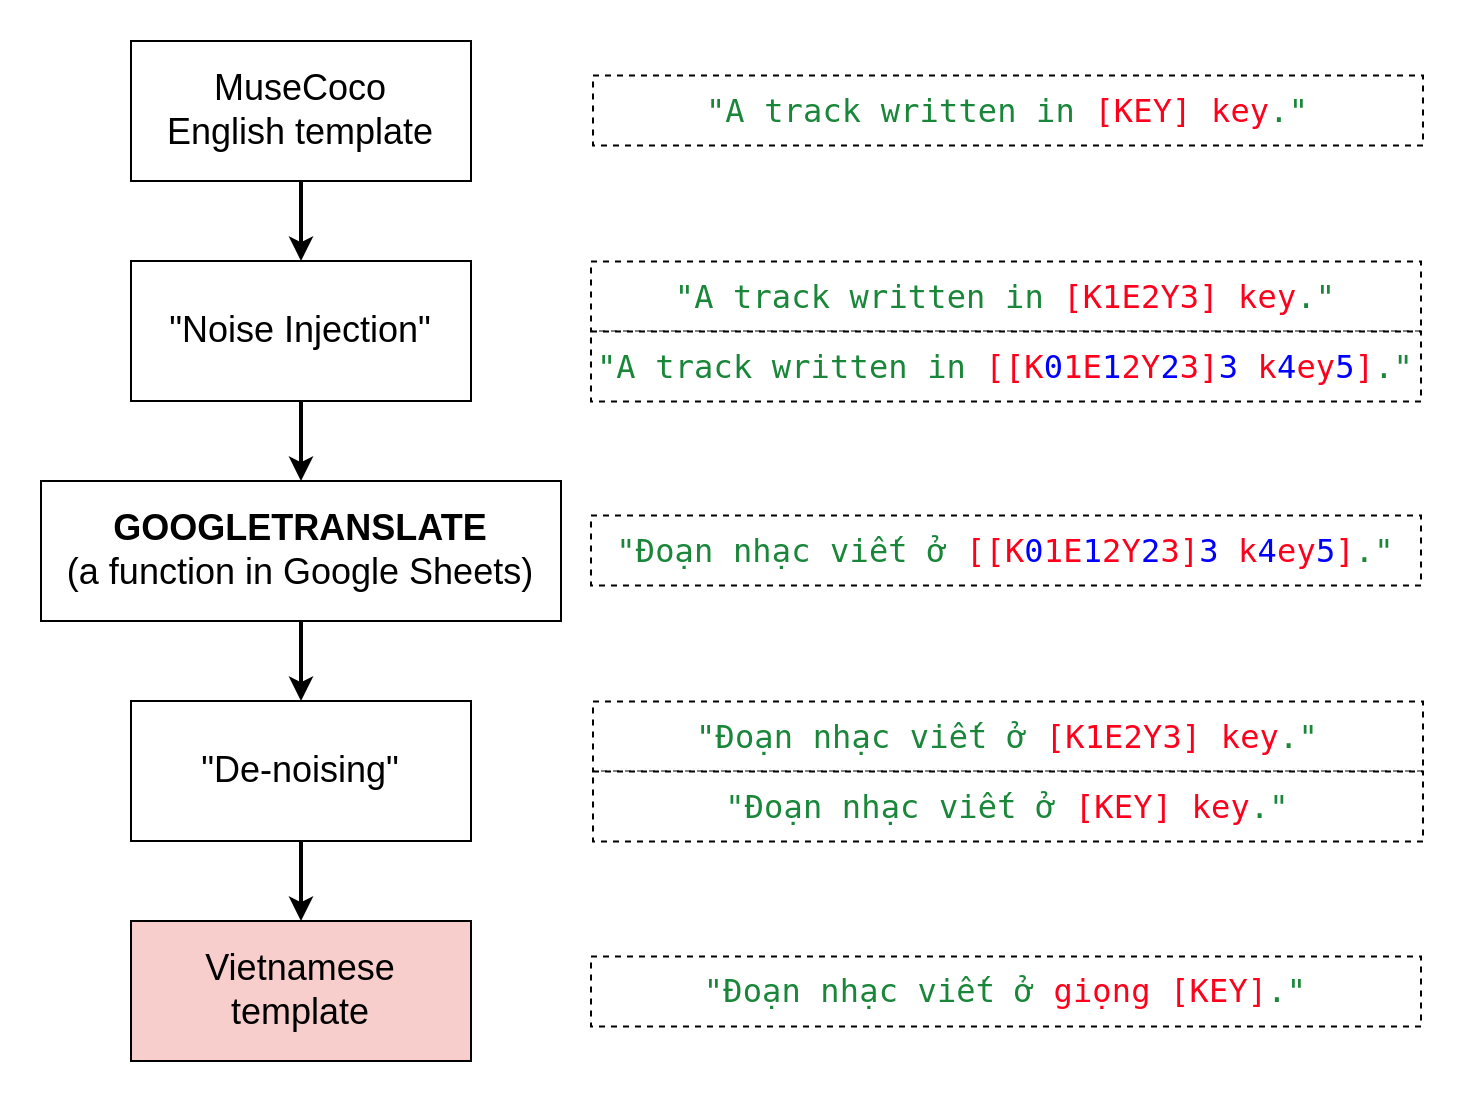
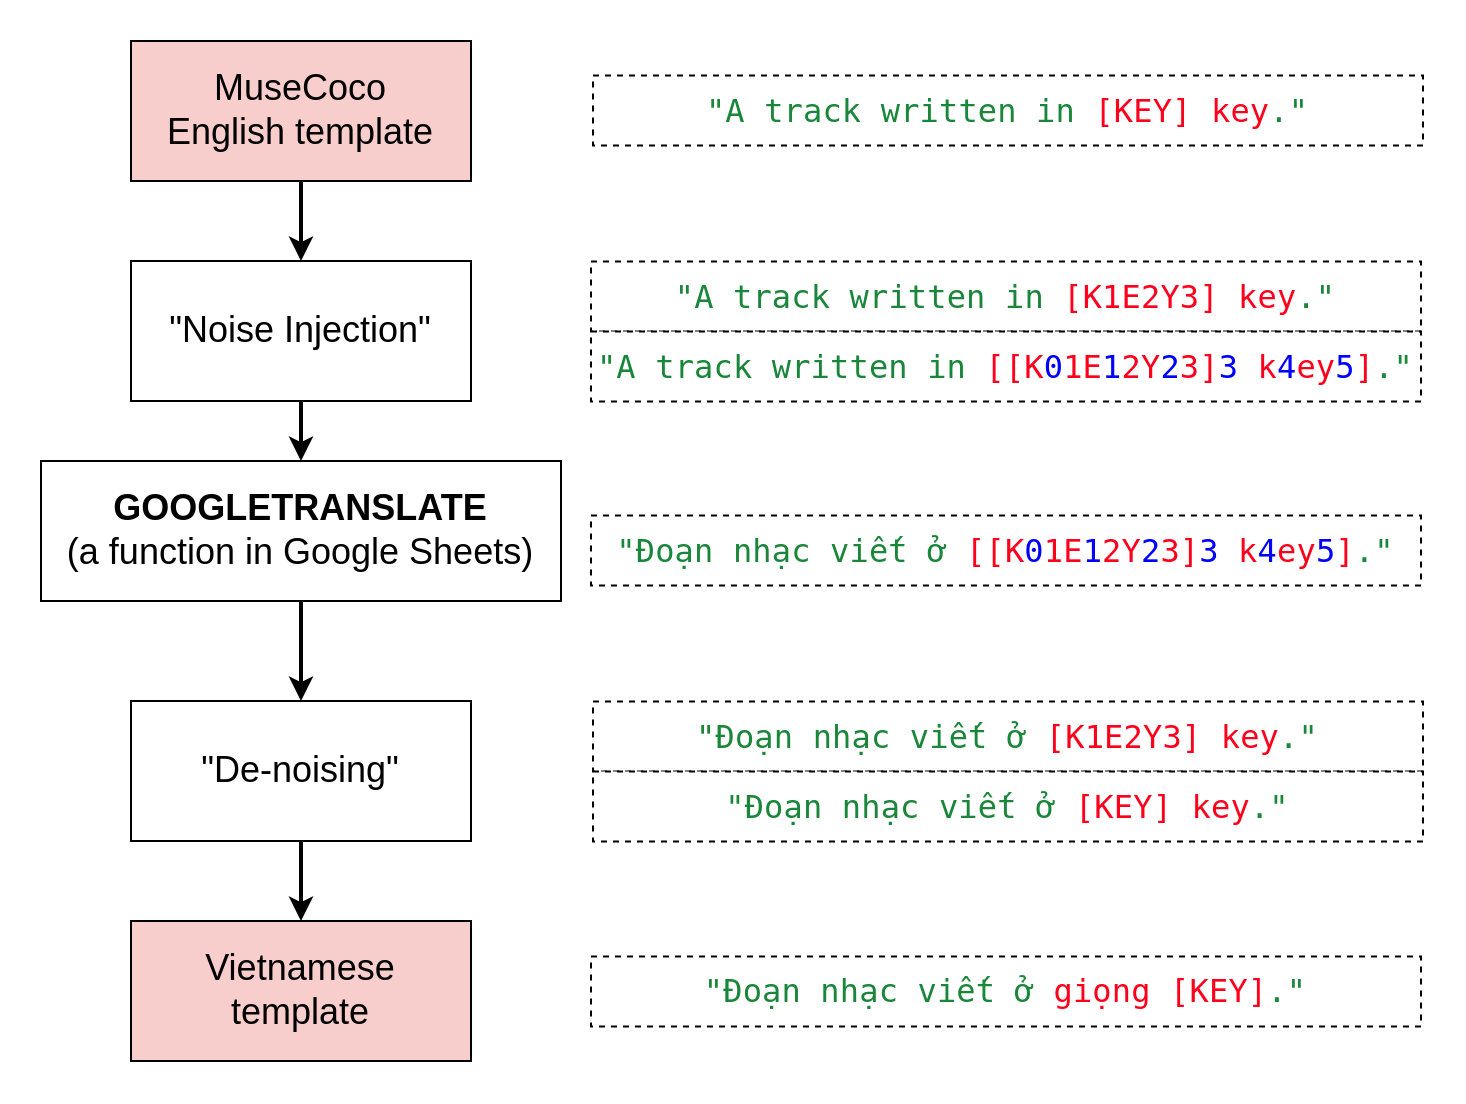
  <mxCell id="0" />
  <mxCell id="1" parent="0" />
  <mxCell id="2" value="" style="edgeStyle=orthogonalEdgeStyle;rounded=0;orthogonalLoop=1;jettySize=auto;html=1;strokeWidth=2;" edge="1" parent="1" source="3" target="5"><mxGeometry relative="1" as="geometry" /></mxCell>
- <mxCell id="3" value="&lt;font style=&quot;font-size: 18px;&quot;&gt;MuseCoco&lt;/font&gt;&lt;div&gt;&lt;font style=&quot;font-size: 18px;&quot;&gt;English template&lt;/font&gt;&lt;/div&gt;" style="rounded=0;whiteSpace=wrap;html=1;" parent="1" vertex="1"><mxGeometry x="65" y="20" width="170" height="70" as="geometry" /></mxCell>
+ <mxCell id="3" value="&lt;font style=&quot;font-size: 18px;&quot;&gt;MuseCoco&lt;/font&gt;&lt;div&gt;&lt;font style=&quot;font-size: 18px;&quot;&gt;English template&lt;/font&gt;&lt;/div&gt;" style="rounded=0;whiteSpace=wrap;html=1;fillColor=#f8cecc;" parent="1" vertex="1"><mxGeometry x="65" y="20" width="170" height="70" as="geometry" /></mxCell>
  <mxCell id="4" value="" style="edgeStyle=orthogonalEdgeStyle;rounded=0;orthogonalLoop=1;jettySize=auto;html=1;strokeWidth=2;" edge="1" parent="1" source="5" target="7"><mxGeometry relative="1" as="geometry" /></mxCell>
  <mxCell id="5" value="&lt;font size=&quot;4&quot;&gt;&quot;Noise Injection&quot;&lt;/font&gt;" style="rounded=0;whiteSpace=wrap;html=1;" parent="1" vertex="1"><mxGeometry x="65" y="130" width="170" height="70" as="geometry" /></mxCell>
  <mxCell id="6" value="" style="edgeStyle=orthogonalEdgeStyle;rounded=0;orthogonalLoop=1;jettySize=auto;html=1;strokeWidth=2;" edge="1" parent="1" source="7" target="9"><mxGeometry relative="1" as="geometry" /></mxCell>
- <mxCell id="7" value="&lt;div&gt;&lt;font size=&quot;4&quot;&gt;&lt;b&gt;GOOGLETRANSLATE&lt;/b&gt;&lt;/font&gt;&lt;/div&gt;&lt;div&gt;&lt;font size=&quot;4&quot;&gt;(a function&amp;nbsp;&lt;/font&gt;&lt;font size=&quot;4&quot;&gt;in&amp;nbsp;&lt;/font&gt;&lt;span style=&quot;font-size: large;&quot;&gt;Google Sheets)&lt;/span&gt;&lt;/div&gt;" style="rounded=0;whiteSpace=wrap;html=1;" parent="1" vertex="1"><mxGeometry x="20" y="240" width="260" height="70" as="geometry" /></mxCell>
+ <mxCell id="7" value="&lt;div&gt;&lt;font size=&quot;4&quot;&gt;&lt;b&gt;GOOGLETRANSLATE&lt;/b&gt;&lt;/font&gt;&lt;/div&gt;&lt;div&gt;&lt;font size=&quot;4&quot;&gt;(a function&amp;nbsp;&lt;/font&gt;&lt;font size=&quot;4&quot;&gt;in&amp;nbsp;&lt;/font&gt;&lt;span style=&quot;font-size: large;&quot;&gt;Google Sheets)&lt;/span&gt;&lt;/div&gt;" style="rounded=0;whiteSpace=wrap;html=1;" parent="1" vertex="1"><mxGeometry x="20" y="230" width="260" height="70" as="geometry" /></mxCell>
  <mxCell id="8" value="" style="edgeStyle=orthogonalEdgeStyle;rounded=0;orthogonalLoop=1;jettySize=auto;html=1;strokeWidth=2;" edge="1" parent="1" source="9" target="10"><mxGeometry relative="1" as="geometry" /></mxCell>
  <mxCell id="9" value="&lt;font size=&quot;4&quot;&gt;&quot;De-noising&quot;&lt;/font&gt;" style="rounded=0;whiteSpace=wrap;html=1;" parent="1" vertex="1"><mxGeometry x="65" y="350" width="170" height="70" as="geometry" /></mxCell>
  <mxCell id="10" value="&lt;div&gt;&lt;font style=&quot;font-size: 18px;&quot;&gt;Vietnamese&lt;/font&gt;&lt;/div&gt;&lt;div&gt;&lt;font style=&quot;font-size: 18px;&quot;&gt;template&lt;/font&gt;&lt;/div&gt;" style="rounded=0;whiteSpace=wrap;html=1;fillColor=#f8cecc;" parent="1" vertex="1"><mxGeometry x="65" y="460" width="170" height="70" as="geometry" /></mxCell>
  <mxCell id="11" value="&lt;span style=&quot;color: rgb(25, 134, 57); font-family: monospace, monospace; caret-color: rgb(31, 31, 31); font-size: 16px; letter-spacing: 0.08px;&quot;&gt;&quot;A track written in &lt;/span&gt;&lt;span style=&quot;font-family: monospace, monospace; caret-color: rgb(31, 31, 31); font-size: 16px; letter-spacing: 0.08px;&quot;&gt;&lt;font color=&quot;#ff001c&quot;&gt;[KEY] key&lt;/font&gt;&lt;/span&gt;&lt;span style=&quot;color: rgb(25, 134, 57); font-family: monospace, monospace; caret-color: rgb(31, 31, 31); font-size: 16px; letter-spacing: 0.08px;&quot;&gt;.&quot;&lt;/span&gt;" style="rounded=0;whiteSpace=wrap;html=1;align=center;verticalAlign=middle;dashed=1;strokeWidth=1;" vertex="1" parent="1"><mxGeometry x="296" y="37.25" width="415" height="35" as="geometry" /></mxCell>
  <mxCell id="12" value="&lt;span style=&quot;color: rgb(25, 134, 57); font-family: monospace, monospace; caret-color: rgb(31, 31, 31); font-size: 16px; letter-spacing: 0.08px;&quot;&gt;&quot;A track written in&amp;nbsp;&lt;/span&gt;&lt;span style=&quot;font-family: monospace, monospace; caret-color: rgb(31, 31, 31); font-size: 16px; letter-spacing: 0.08px;&quot;&gt;&lt;font color=&quot;#ff001c&quot;&gt;[K1E2Y3] key&lt;/font&gt;&lt;/span&gt;&lt;span style=&quot;color: rgb(25, 134, 57); font-family: monospace, monospace; caret-color: rgb(31, 31, 31); font-size: 16px; letter-spacing: 0.08px;&quot;&gt;.&quot;&lt;/span&gt;" style="rounded=0;whiteSpace=wrap;html=1;align=center;verticalAlign=middle;dashed=1;strokeWidth=1;" vertex="1" parent="1"><mxGeometry x="295" y="130.25" width="415" height="35" as="geometry" /></mxCell>
  <mxCell id="13" value="&lt;span style=&quot;color: rgb(25, 134, 57); font-family: monospace, monospace; caret-color: rgb(31, 31, 31); font-size: 16px; letter-spacing: 0.08px;&quot;&gt;&quot;Đoạn nhạc viết ở&amp;nbsp;&lt;/span&gt;&lt;span style=&quot;font-family: monospace, monospace; caret-color: rgb(31, 31, 31); font-size: 16px; letter-spacing: 0.08px;&quot;&gt;&lt;font color=&quot;#ff001c&quot;&gt;[K&lt;/font&gt;&lt;font color=&quot;#ff001c&quot;&gt;1E&lt;/font&gt;&lt;font color=&quot;#ff001c&quot;&gt;2Y&lt;/font&gt;&lt;font color=&quot;#ff001c&quot;&gt;3]&lt;/font&gt;&lt;font color=&quot;#ff001c&quot;&gt;&amp;nbsp;k&lt;/font&gt;&lt;font color=&quot;#ff001c&quot;&gt;ey&lt;/font&gt;&lt;/span&gt;&lt;span style=&quot;color: rgb(25, 134, 57); font-family: monospace, monospace; caret-color: rgb(31, 31, 31); font-size: 16px; letter-spacing: 0.08px;&quot;&gt;.&quot;&lt;/span&gt;" style="rounded=0;whiteSpace=wrap;html=1;align=center;verticalAlign=middle;dashed=1;strokeWidth=1;" vertex="1" parent="1"><mxGeometry x="296" y="350.25" width="415" height="35" as="geometry" /></mxCell>
  <mxCell id="14" value="&lt;span style=&quot;color: rgb(25, 134, 57); font-family: monospace, monospace; caret-color: rgb(31, 31, 31); font-size: 16px; letter-spacing: 0.08px;&quot;&gt;&quot;Đoạn nhạc viết ở &lt;/span&gt;&lt;font style=&quot;caret-color: rgb(31, 31, 31); font-family: monospace, monospace; font-size: 16px; letter-spacing: 0.08px;&quot; color=&quot;#ff001c&quot;&gt;giọng&lt;/font&gt;&lt;font style=&quot;caret-color: rgb(31, 31, 31); font-family: monospace, monospace; font-size: 16px; letter-spacing: 0.08px;&quot; color=&quot;#ff001c&quot;&gt;&amp;nbsp;&lt;/font&gt;&lt;span style=&quot;font-family: monospace, monospace; caret-color: rgb(31, 31, 31); font-size: 16px; letter-spacing: 0.08px;&quot;&gt;&lt;font color=&quot;#ff001c&quot;&gt;[K&lt;/font&gt;&lt;font color=&quot;#ff001c&quot;&gt;E&lt;/font&gt;&lt;font color=&quot;#ff001c&quot;&gt;Y&lt;/font&gt;&lt;font color=&quot;#ff001c&quot;&gt;]&lt;/font&gt;&lt;/span&gt;&lt;span style=&quot;color: rgb(25, 134, 57); font-family: monospace, monospace; caret-color: rgb(31, 31, 31); font-size: 16px; letter-spacing: 0.08px;&quot;&gt;.&quot;&lt;/span&gt;" style="rounded=0;whiteSpace=wrap;html=1;align=center;verticalAlign=middle;dashed=1;strokeWidth=1;" vertex="1" parent="1"><mxGeometry x="295" y="477.75" width="415" height="35" as="geometry" /></mxCell>
  <mxCell id="15" value="&lt;span style=&quot;color: rgb(25, 134, 57); font-family: monospace, monospace; caret-color: rgb(31, 31, 31); font-size: 16px; letter-spacing: 0.08px;&quot;&gt;&quot;Đoạn nhạc viết ở&amp;nbsp;&lt;/span&gt;&lt;span style=&quot;font-family: monospace, monospace; caret-color: rgb(31, 31, 31); font-size: 16px; letter-spacing: 0.08px;&quot;&gt;&lt;font color=&quot;#ff001c&quot;&gt;[[K&lt;/font&gt;&lt;font color=&quot;#0000ff&quot;&gt;0&lt;/font&gt;&lt;font color=&quot;#ff001c&quot;&gt;1E&lt;/font&gt;&lt;font color=&quot;#0000ff&quot;&gt;1&lt;/font&gt;&lt;font color=&quot;#ff001c&quot;&gt;2Y&lt;/font&gt;&lt;font color=&quot;#0000ff&quot;&gt;2&lt;/font&gt;&lt;font color=&quot;#ff001c&quot;&gt;3]&lt;/font&gt;&lt;font color=&quot;#0000ff&quot;&gt;3&lt;/font&gt;&lt;font color=&quot;#ff001c&quot;&gt;&amp;nbsp;k&lt;/font&gt;&lt;font color=&quot;#0000ff&quot;&gt;4&lt;/font&gt;&lt;font color=&quot;#ff001c&quot;&gt;ey&lt;/font&gt;&lt;font color=&quot;#0000ff&quot;&gt;5&lt;/font&gt;&lt;font color=&quot;#ff001c&quot;&gt;]&lt;/font&gt;&lt;/span&gt;&lt;span style=&quot;color: rgb(25, 134, 57); font-family: monospace, monospace; caret-color: rgb(31, 31, 31); font-size: 16px; letter-spacing: 0.08px;&quot;&gt;.&quot;&lt;/span&gt;" style="rounded=0;whiteSpace=wrap;html=1;align=center;verticalAlign=middle;dashed=1;strokeWidth=1;" vertex="1" parent="1"><mxGeometry x="295" y="257.25" width="415" height="35" as="geometry" /></mxCell>
  <mxCell id="16" value="&lt;span style=&quot;color: rgb(25, 134, 57); font-family: monospace, monospace; caret-color: rgb(31, 31, 31); font-size: 16px; letter-spacing: 0.08px;&quot;&gt;&quot;A track written in &lt;/span&gt;&lt;span style=&quot;font-family: monospace, monospace; caret-color: rgb(31, 31, 31); font-size: 16px; letter-spacing: 0.08px;&quot;&gt;&lt;font color=&quot;#ff001c&quot;&gt;[[K&lt;/font&gt;&lt;font color=&quot;#0000ff&quot;&gt;0&lt;/font&gt;&lt;font color=&quot;#ff001c&quot;&gt;1E&lt;/font&gt;&lt;font color=&quot;#0000ff&quot;&gt;1&lt;/font&gt;&lt;font color=&quot;#ff001c&quot;&gt;2Y&lt;/font&gt;&lt;font color=&quot;#0000ff&quot;&gt;2&lt;/font&gt;&lt;font color=&quot;#ff001c&quot;&gt;3]&lt;/font&gt;&lt;font color=&quot;#0000ff&quot;&gt;3&lt;/font&gt;&lt;font color=&quot;#ff001c&quot;&gt; k&lt;/font&gt;&lt;font color=&quot;#0000ff&quot;&gt;4&lt;/font&gt;&lt;font color=&quot;#ff001c&quot;&gt;ey&lt;/font&gt;&lt;font color=&quot;#0000ff&quot;&gt;5&lt;/font&gt;&lt;font color=&quot;#ff001c&quot;&gt;]&lt;/font&gt;&lt;/span&gt;&lt;span style=&quot;color: rgb(25, 134, 57); font-family: monospace, monospace; caret-color: rgb(31, 31, 31); font-size: 16px; letter-spacing: 0.08px;&quot;&gt;.&quot;&lt;/span&gt;" style="rounded=0;whiteSpace=wrap;html=1;align=center;verticalAlign=middle;dashed=1;strokeWidth=1;" vertex="1" parent="1"><mxGeometry x="295" y="165.25" width="415" height="35" as="geometry" /></mxCell>
  <mxCell id="17" value="&lt;span style=&quot;color: rgb(25, 134, 57); font-family: monospace, monospace; caret-color: rgb(31, 31, 31); font-size: 16px; letter-spacing: 0.08px;&quot;&gt;&quot;Đoạn nhạc viết ở&amp;nbsp;&lt;/span&gt;&lt;span style=&quot;font-family: monospace, monospace; caret-color: rgb(31, 31, 31); font-size: 16px; letter-spacing: 0.08px;&quot;&gt;&lt;font color=&quot;#ff001c&quot;&gt;[K&lt;/font&gt;&lt;font color=&quot;#ff001c&quot;&gt;E&lt;/font&gt;&lt;font color=&quot;#ff001c&quot;&gt;Y&lt;/font&gt;&lt;font color=&quot;#ff001c&quot;&gt;]&lt;/font&gt;&lt;font color=&quot;#ff001c&quot;&gt;&amp;nbsp;k&lt;/font&gt;&lt;font color=&quot;#ff001c&quot;&gt;ey&lt;/font&gt;&lt;/span&gt;&lt;span style=&quot;color: rgb(25, 134, 57); font-family: monospace, monospace; caret-color: rgb(31, 31, 31); font-size: 16px; letter-spacing: 0.08px;&quot;&gt;.&quot;&lt;/span&gt;" style="rounded=0;whiteSpace=wrap;html=1;align=center;verticalAlign=middle;dashed=1;strokeWidth=1;" vertex="1" parent="1"><mxGeometry x="296" y="385.25" width="415" height="35" as="geometry" /></mxCell>
